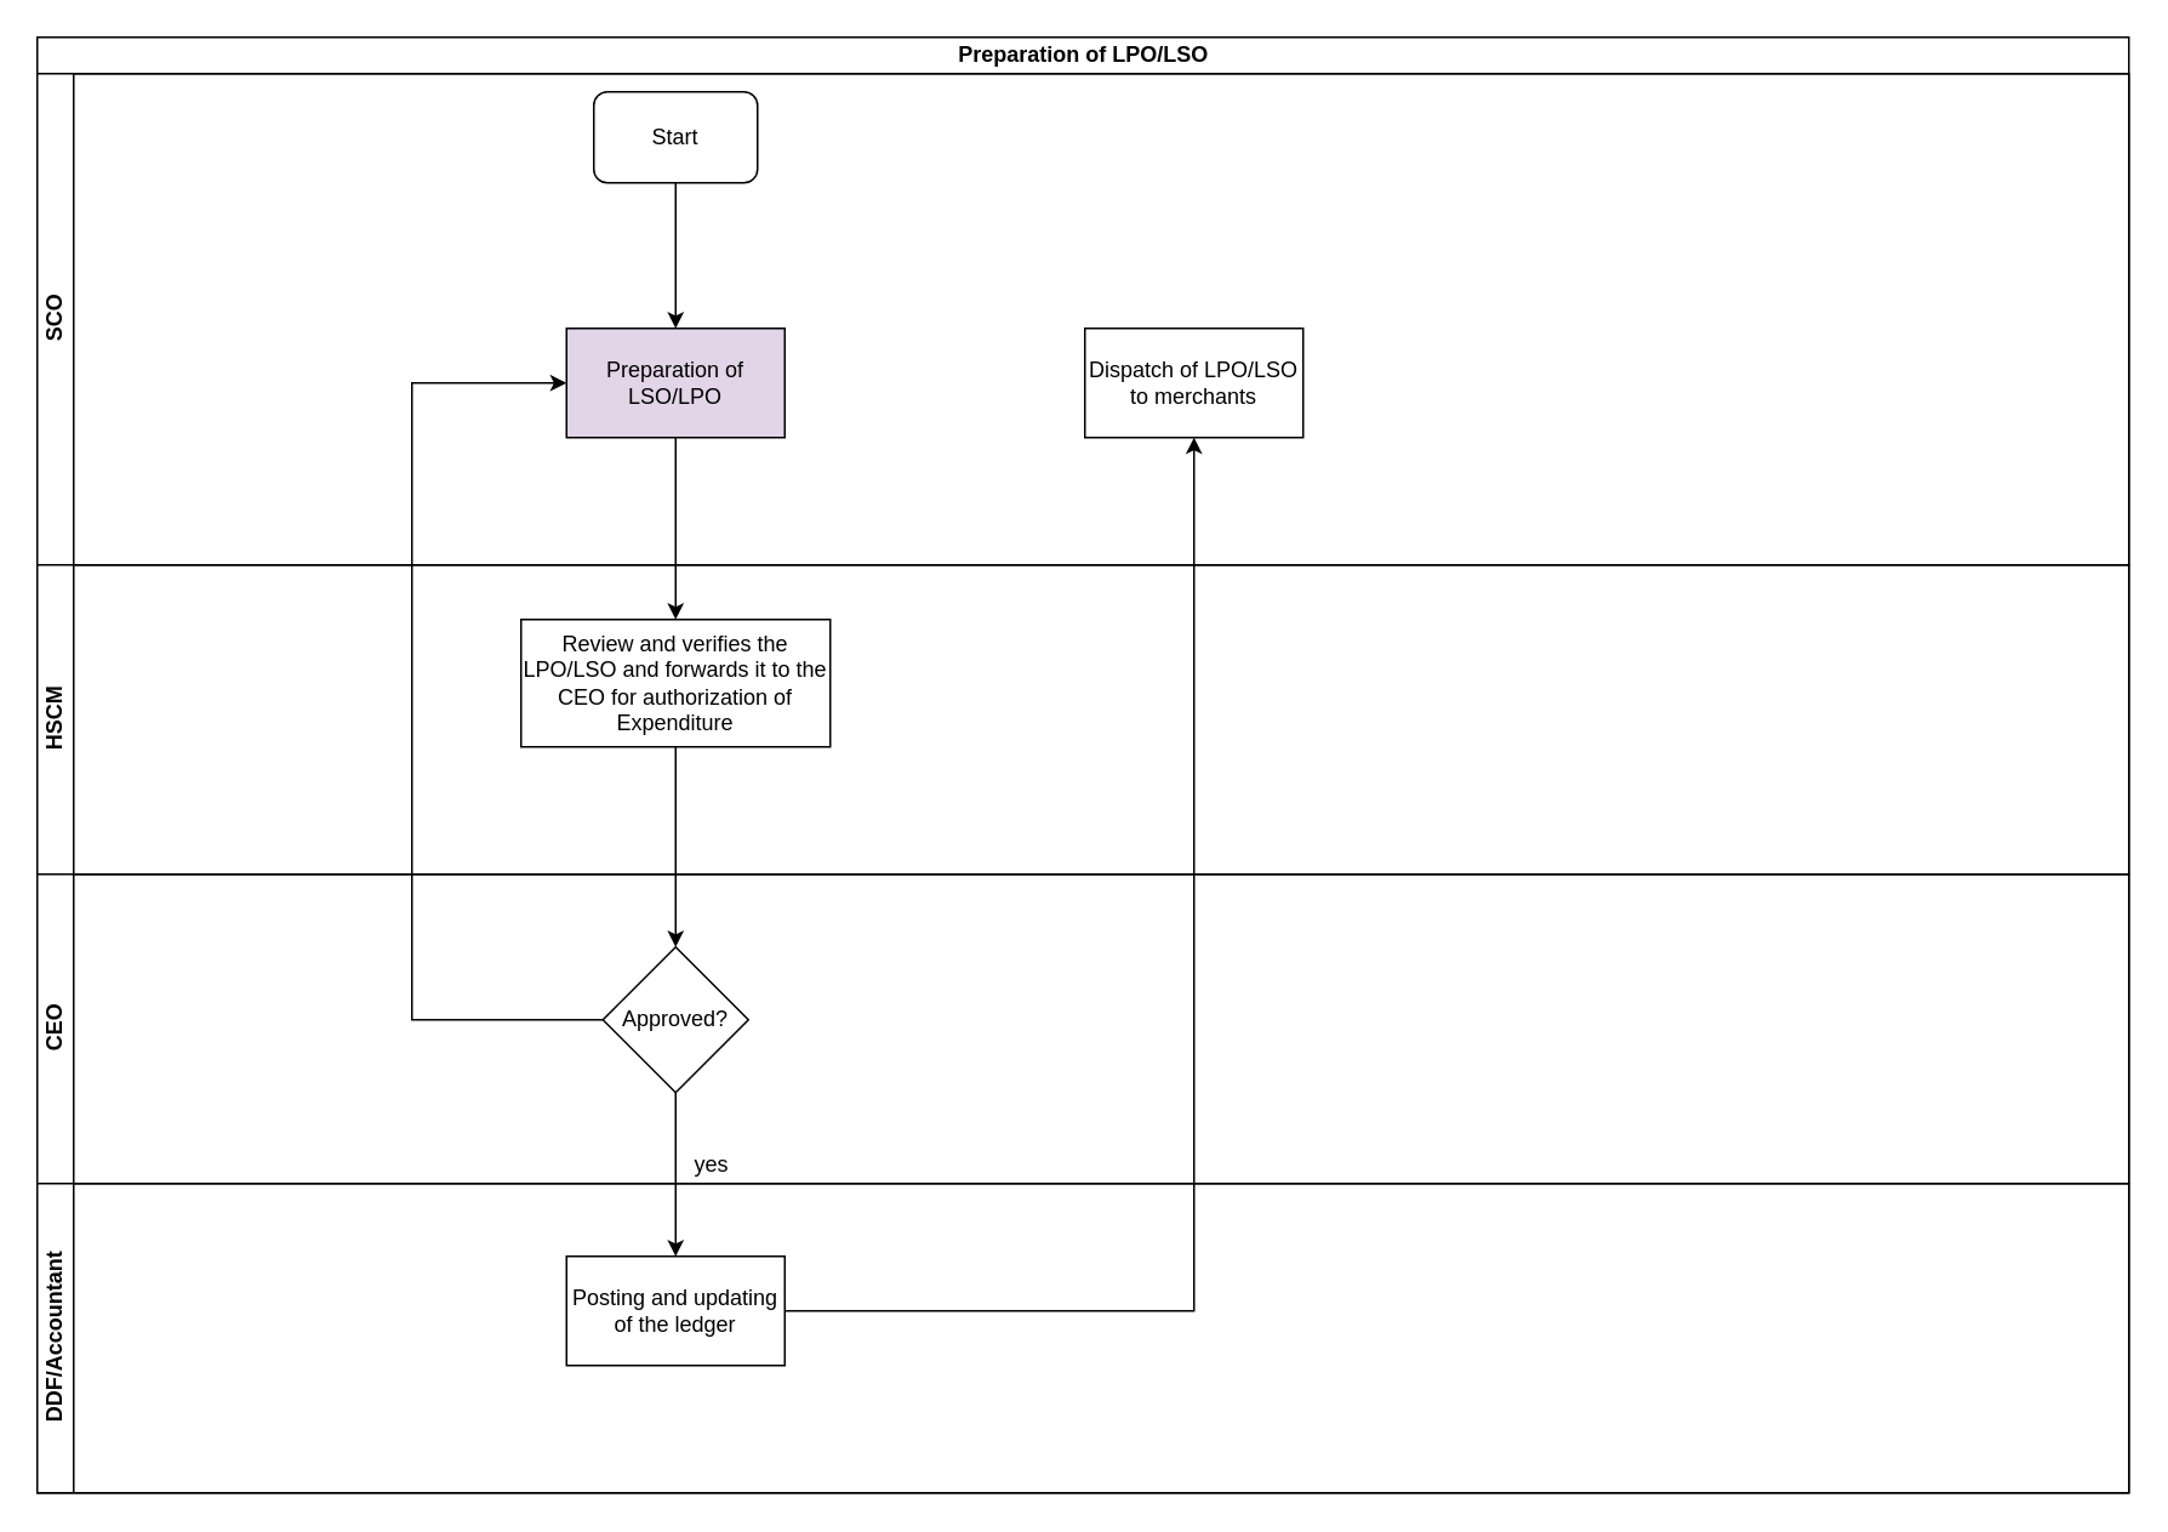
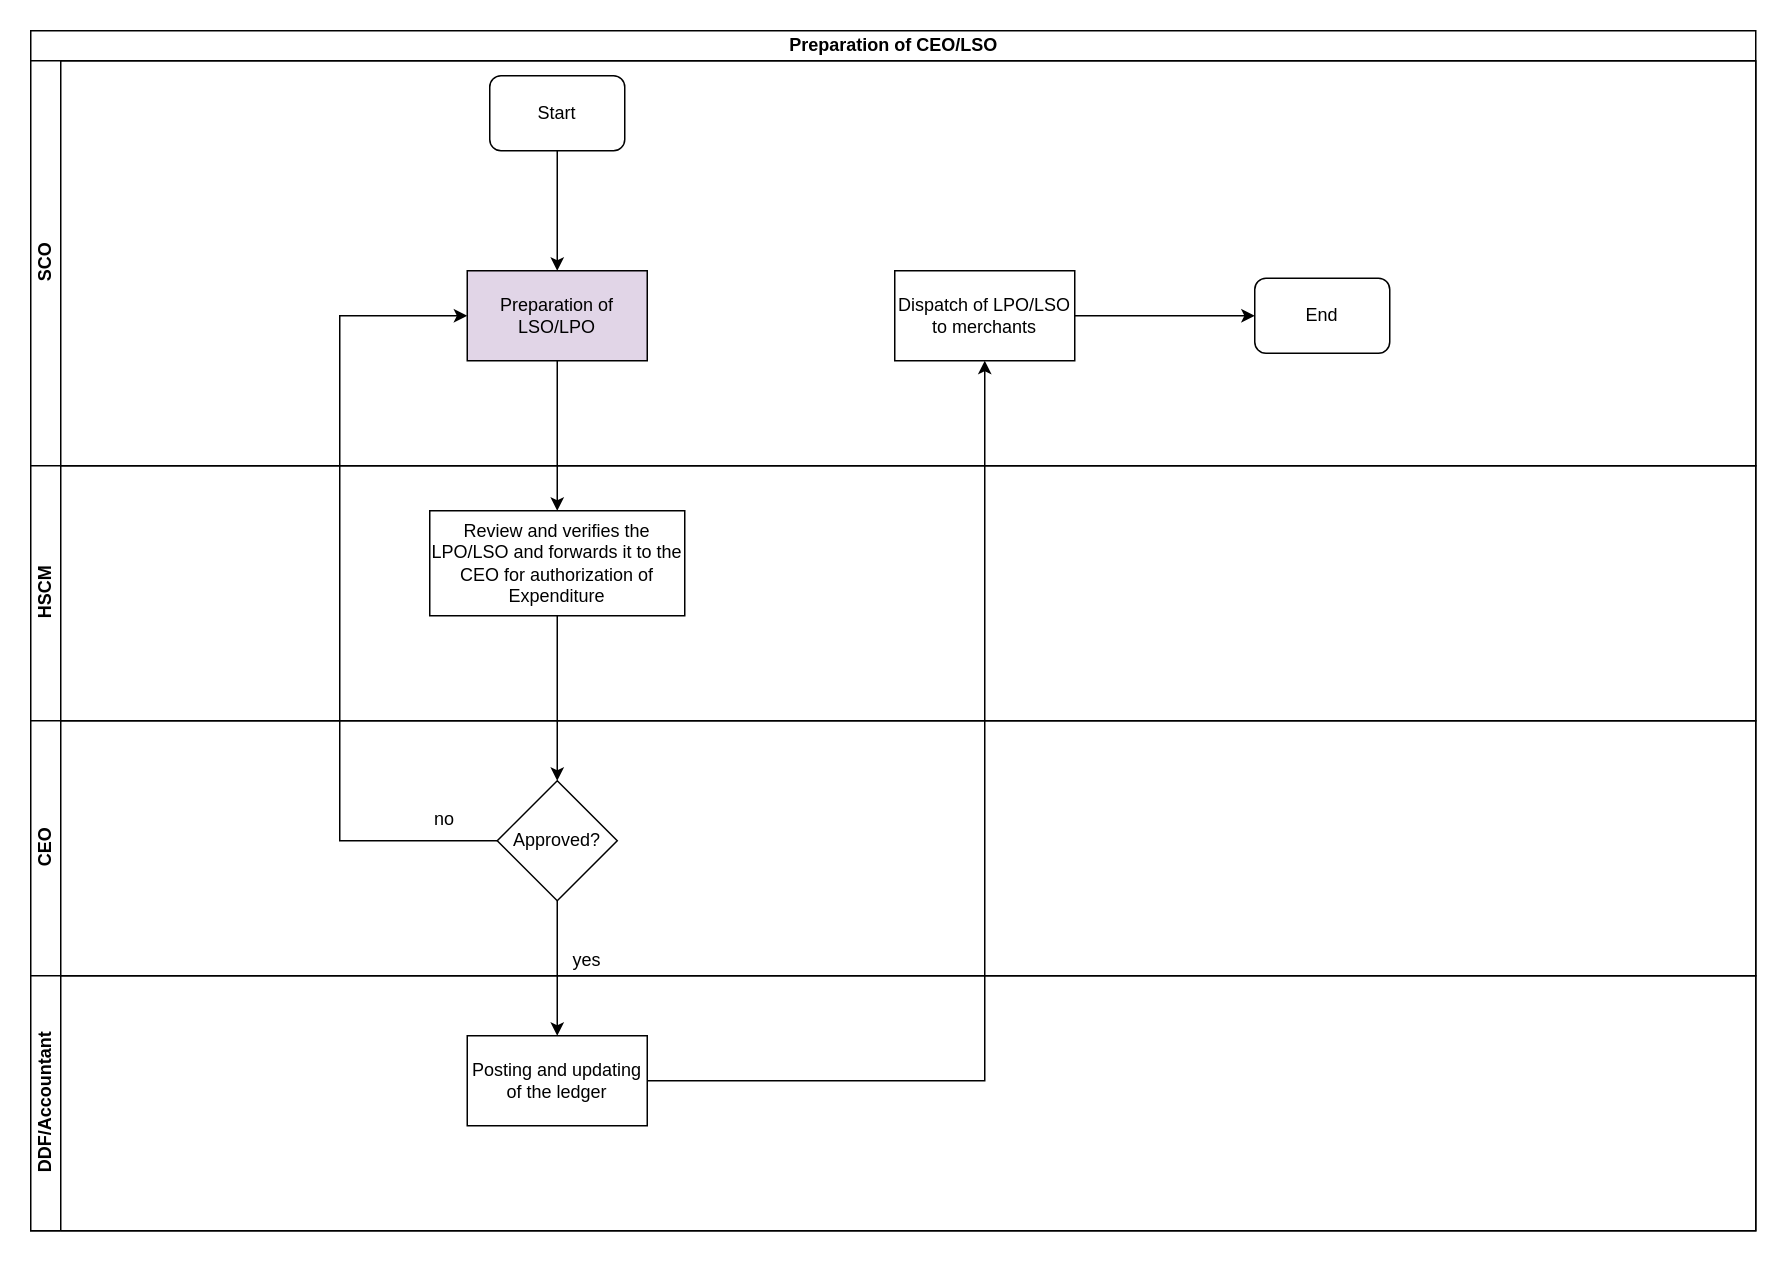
  <mxCell id="0" />
  <mxCell id="1" parent="0" />
- <mxCell id="2" value="Preparation of LPO/LSO" style="swimlane;html=1;childLayout=stackLayout;resizeParent=1;resizeParentMax=0;horizontal=1;startSize=20;horizontalStack=0;" vertex="1" parent="1"><mxGeometry x="20" y="20" width="1150" height="800" as="geometry" /></mxCell>
+ <mxCell id="2" value="Preparation of CEO/LSO" style="swimlane;html=1;childLayout=stackLayout;resizeParent=1;resizeParentMax=0;horizontal=1;startSize=20;horizontalStack=0;" vertex="1" parent="1"><mxGeometry x="20" y="20" width="1150" height="800" as="geometry" /></mxCell>
  <mxCell id="3" value="SCO" style="swimlane;html=1;startSize=20;horizontal=0;" vertex="1" parent="2"><mxGeometry y="20" width="1150" height="270" as="geometry" /></mxCell>
  <mxCell id="4" value="Start" style="rounded=1;whiteSpace=wrap;html=1;" vertex="1" parent="3"><mxGeometry x="306" y="10" width="90" height="50" as="geometry" /></mxCell>
  <mxCell id="5" value="Preparation of LSO/LPO" style="rounded=0;whiteSpace=wrap;html=1;fillColor=#e1d5e7;" vertex="1" parent="3"><mxGeometry x="291" y="140" width="120" height="60" as="geometry" /></mxCell>
  <mxCell id="6" value="" style="edgeStyle=orthogonalEdgeStyle;rounded=0;orthogonalLoop=1;jettySize=auto;html=1;entryX=0.5;entryY=0;entryDx=0;entryDy=0;" edge="1" parent="3" source="4" target="5"><mxGeometry relative="1" as="geometry"><mxPoint x="351" y="140" as="targetPoint" /></mxGeometry></mxCell>
  <mxCell id="7" value="Dispatch of LPO/LSO to merchants" style="whiteSpace=wrap;html=1;rounded=0;" vertex="1" parent="3"><mxGeometry x="576" y="140" width="120" height="60" as="geometry" /></mxCell>
+ <mxCell id="8" value="End" style="rounded=1;whiteSpace=wrap;html=1;" vertex="1" parent="3"><mxGeometry x="816" y="145" width="90" height="50" as="geometry" /></mxCell>
+ <mxCell id="9" value="" style="edgeStyle=orthogonalEdgeStyle;rounded=0;orthogonalLoop=1;jettySize=auto;html=1;" edge="1" parent="3" source="7" target="8"><mxGeometry relative="1" as="geometry"><mxPoint x="776" y="170" as="targetPoint" /></mxGeometry></mxCell>
  <mxCell id="10" value="HSCM" style="swimlane;html=1;startSize=20;horizontal=0;" vertex="1" parent="2"><mxGeometry y="290" width="1150" height="170" as="geometry" /></mxCell>
  <mxCell id="11" value="Review and verifies the LPO/LSO and forwards it to the CEO for authorization of Expenditure" style="whiteSpace=wrap;html=1;rounded=0;" vertex="1" parent="10"><mxGeometry x="266" y="30" width="170" height="70" as="geometry" /></mxCell>
  <mxCell id="12" value="CEO" style="swimlane;html=1;startSize=20;horizontal=0;" vertex="1" parent="2"><mxGeometry y="460" width="1150" height="170" as="geometry" /></mxCell>
  <mxCell id="13" value="Approved?" style="rhombus;whiteSpace=wrap;html=1;rounded=0;" vertex="1" parent="12"><mxGeometry x="311" y="40" width="80" height="80" as="geometry" /></mxCell>
  <mxCell id="14" value="yes" style="text;html=1;strokeColor=none;fillColor=none;align=center;verticalAlign=middle;whiteSpace=wrap;rounded=0;" vertex="1" parent="12"><mxGeometry x="351" y="150" width="40" height="20" as="geometry" /></mxCell>
  <mxCell id="15" value="" style="edgeStyle=orthogonalEdgeStyle;rounded=0;orthogonalLoop=1;jettySize=auto;html=1;" edge="1" parent="2" source="5" target="11"><mxGeometry relative="1" as="geometry" /></mxCell>
  <mxCell id="16" value="" style="edgeStyle=orthogonalEdgeStyle;rounded=0;orthogonalLoop=1;jettySize=auto;html=1;" edge="1" parent="2" source="11" target="13"><mxGeometry relative="1" as="geometry" /></mxCell>
  <mxCell id="17" value="DDF/Accountant" style="swimlane;html=1;startSize=20;horizontal=0;" vertex="1" parent="2"><mxGeometry y="630" width="1150" height="170" as="geometry" /></mxCell>
  <mxCell id="18" value="Posting and updating of the ledger" style="whiteSpace=wrap;html=1;rounded=0;" vertex="1" parent="17"><mxGeometry x="291" y="40" width="120" height="60" as="geometry" /></mxCell>
  <mxCell id="19" value="" style="edgeStyle=orthogonalEdgeStyle;rounded=0;orthogonalLoop=1;jettySize=auto;html=1;" edge="1" parent="2" source="13" target="18"><mxGeometry relative="1" as="geometry" /></mxCell>
  <mxCell id="20" value="" style="edgeStyle=orthogonalEdgeStyle;rounded=0;orthogonalLoop=1;jettySize=auto;html=1;entryX=0;entryY=0.5;entryDx=0;entryDy=0;" edge="1" parent="2" source="13" target="5"><mxGeometry relative="1" as="geometry"><mxPoint x="251" y="540" as="targetPoint" /><Array as="points"><mxPoint x="206" y="540" /><mxPoint x="206" y="190" /></Array></mxGeometry></mxCell>
  <mxCell id="21" value="" style="edgeStyle=orthogonalEdgeStyle;rounded=0;orthogonalLoop=1;jettySize=auto;html=1;" edge="1" parent="2" source="18" target="7"><mxGeometry relative="1" as="geometry" /></mxCell>
+ <mxCell id="22" value="no" style="text;html=1;strokeColor=none;fillColor=none;align=center;verticalAlign=middle;whiteSpace=wrap;rounded=0;" vertex="1" parent="1"><mxGeometry x="276" y="536" width="40" height="20" as="geometry" /></mxCell>
